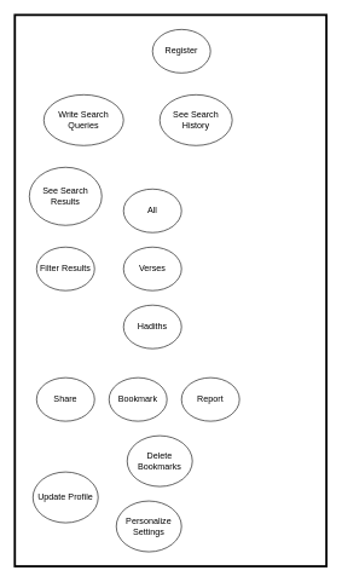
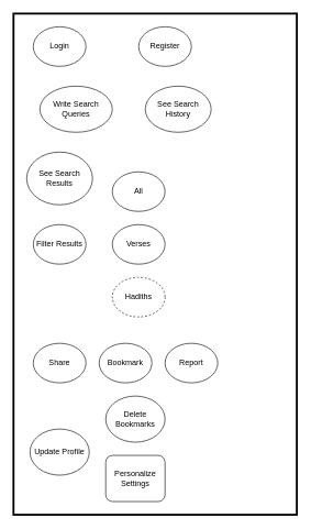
  <mxCell id="0" />
  <mxCell id="1" parent="0" />
  <mxCell id="2" value="" style="rounded=0;whiteSpace=wrap;html=1;fillColor=none;strokeWidth=3;" vertex="1" parent="1"><mxGeometry x="20" y="20" width="430" height="760" as="geometry" /></mxCell>
+ <mxCell id="3" value="Login" style="ellipse;whiteSpace=wrap;html=1;fontSize=12;" vertex="1" parent="1"><mxGeometry x="50" y="40" width="80" height="60" as="geometry" /></mxCell>
  <mxCell id="4" value="Register" style="ellipse;whiteSpace=wrap;html=1;fontSize=12;" vertex="1" parent="1"><mxGeometry x="210" y="40" width="80" height="60" as="geometry" /></mxCell>
  <mxCell id="5" value="See Search Results" style="ellipse;whiteSpace=wrap;html=1;fontSize=12;" vertex="1" parent="1"><mxGeometry x="40" y="230" width="100" height="80" as="geometry" /></mxCell>
  <mxCell id="6" value="Write Search Queries" style="ellipse;whiteSpace=wrap;html=1;fontSize=12;" vertex="1" parent="1"><mxGeometry x="60" y="130" width="110" height="70" as="geometry" /></mxCell>
  <mxCell id="7" value="Filter Results" style="ellipse;whiteSpace=wrap;html=1;fontSize=12;" vertex="1" parent="1"><mxGeometry x="50" y="340" width="80" height="60" as="geometry" /></mxCell>
  <mxCell id="8" value="Verses" style="ellipse;whiteSpace=wrap;html=1;fontSize=12;" vertex="1" parent="1"><mxGeometry x="170" y="340" width="80" height="60" as="geometry" /></mxCell>
  <mxCell id="9" value="All" style="ellipse;whiteSpace=wrap;html=1;fontSize=12;" vertex="1" parent="1"><mxGeometry x="170" y="260" width="80" height="60" as="geometry" /></mxCell>
- <mxCell id="10" value="Hadiths" style="ellipse;whiteSpace=wrap;html=1;fontSize=12;" vertex="1" parent="1"><mxGeometry x="170" y="420" width="80" height="60" as="geometry" /></mxCell>
+ <mxCell id="10" value="Hadiths" style="ellipse;whiteSpace=wrap;html=1;fontSize=12;dashed=1;" vertex="1" parent="1"><mxGeometry x="170" y="420" width="80" height="60" as="geometry" /></mxCell>
  <mxCell id="11" value="Bookmark" style="ellipse;whiteSpace=wrap;html=1;fontSize=12;" vertex="1" parent="1"><mxGeometry x="150" y="520" width="80" height="60" as="geometry" /></mxCell>
  <mxCell id="12" value="Share" style="ellipse;whiteSpace=wrap;html=1;fontSize=12;" vertex="1" parent="1"><mxGeometry x="50" y="520" width="80" height="60" as="geometry" /></mxCell>
  <mxCell id="13" value="See Search History" style="ellipse;whiteSpace=wrap;html=1;fontSize=12;" vertex="1" parent="1"><mxGeometry x="220" y="130" width="100" height="70" as="geometry" /></mxCell>
  <mxCell id="14" value="Report" style="ellipse;whiteSpace=wrap;html=1;fontSize=12;" vertex="1" parent="1"><mxGeometry x="250" y="520" width="80" height="60" as="geometry" /></mxCell>
  <mxCell id="15" value="Update Profile" style="ellipse;whiteSpace=wrap;html=1;fontSize=12;" vertex="1" parent="1"><mxGeometry x="45" y="650" width="90" height="70" as="geometry" /></mxCell>
- <mxCell id="16" value="Personalize Settings" style="ellipse;whiteSpace=wrap;html=1;fontSize=12;" vertex="1" parent="1"><mxGeometry x="160" y="690" width="90" height="70" as="geometry" /></mxCell>
- <mxCell id="17" value="Delete Bookmarks" style="ellipse;whiteSpace=wrap;html=1;fontSize=12;" vertex="1" parent="1"><mxGeometry x="175" y="600" width="90" height="70" as="geometry" /></mxCell>
+ <mxCell id="16" value="Personalize Settings" style="whiteSpace=wrap;html=1;fontSize=12;rounded=1;" vertex="1" parent="1"><mxGeometry x="160" y="690" width="90" height="70" as="geometry" /></mxCell>
+ <mxCell id="17" value="Delete Bookmarks" style="ellipse;whiteSpace=wrap;html=1;fontSize=12;" vertex="1" parent="1"><mxGeometry x="160" y="600" width="90" height="70" as="geometry" /></mxCell>
